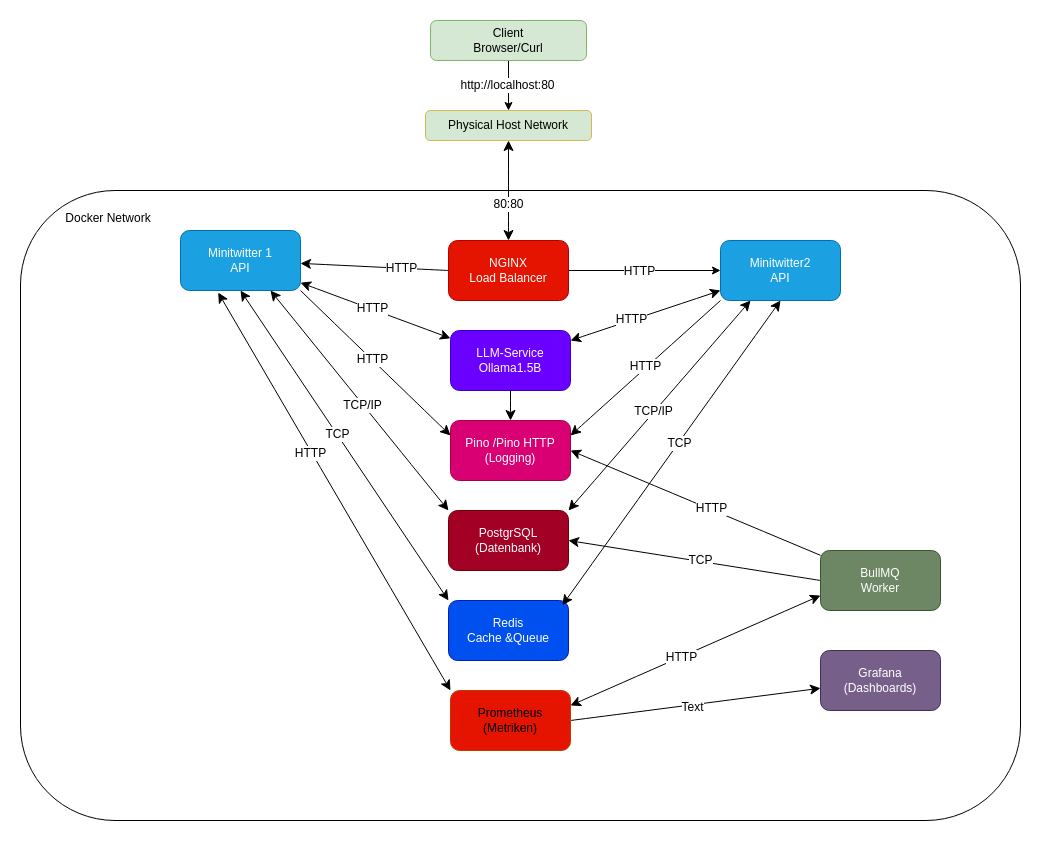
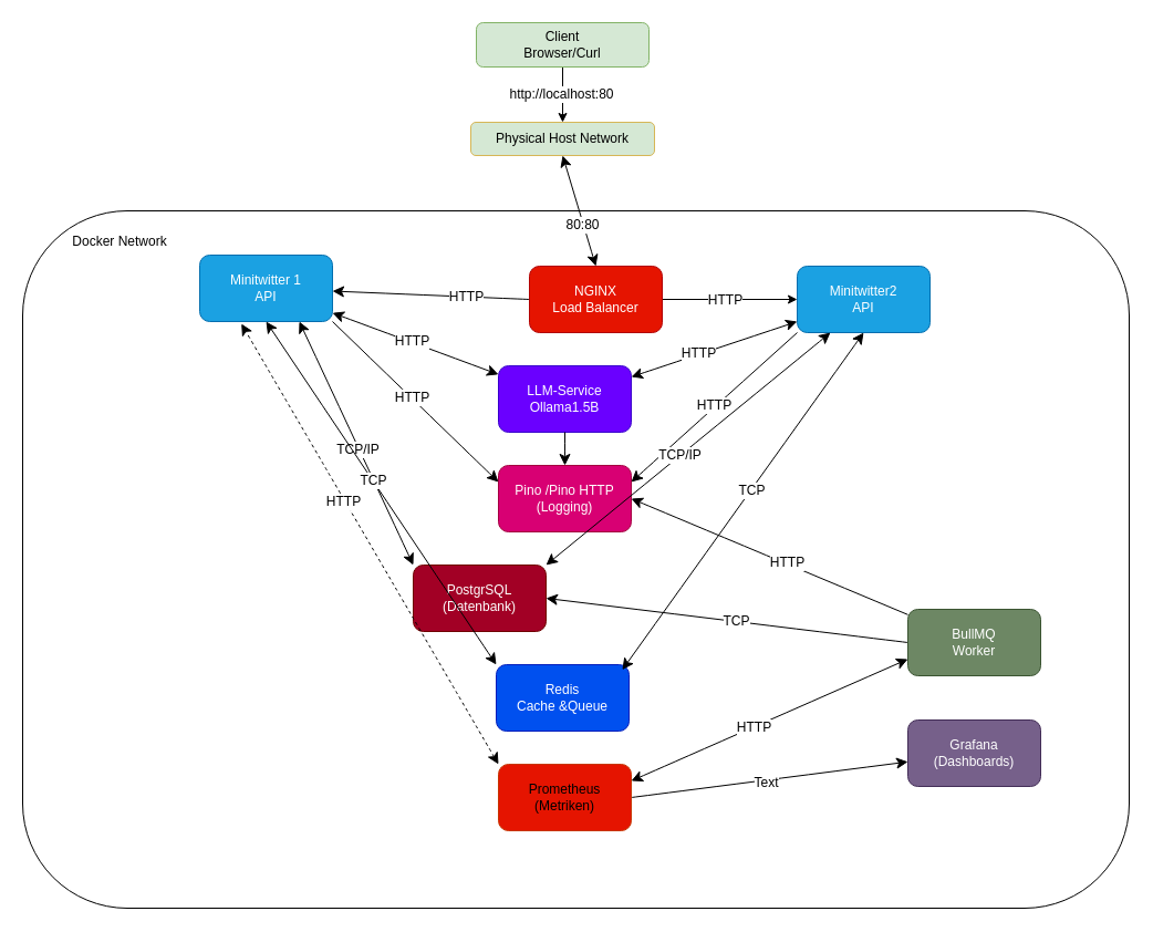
  <mxCell id="0" />
  <mxCell id="1" parent="0" />
  <mxCell id="2" value="&amp;nbsp; &amp;nbsp; &amp;nbsp; &amp;nbsp; &amp;nbsp; &amp;nbsp; &amp;nbsp; &amp;nbsp; &amp;nbsp; &amp;nbsp; &amp;nbsp;&amp;nbsp;&lt;div&gt;&amp;nbsp; &amp;nbsp; &amp;nbsp; &amp;nbsp; &amp;nbsp; &amp;nbsp; &amp;nbsp;Docker Network&lt;/div&gt;" style="rounded=1;whiteSpace=wrap;html=1;verticalAlign=top;align=left;" parent="1" vertex="1"><mxGeometry x="20" y="190" width="1000" height="630" as="geometry" /></mxCell>
  <mxCell id="3" style="edgeStyle=orthogonalEdgeStyle;rounded=0;orthogonalLoop=1;jettySize=auto;html=1;exitX=0.5;exitY=1;exitDx=0;exitDy=0;" parent="1" source="5" target="6" edge="1"><mxGeometry relative="1" as="geometry" /></mxCell>
  <mxCell id="4" value="http://localhost:80" style="edgeLabel;html=1;align=center;verticalAlign=middle;resizable=0;points=[];fontSize=12;" vertex="1" connectable="0" parent="3"><mxGeometry x="-0.047" y="-2" relative="1" as="geometry"><mxPoint as="offset" /></mxGeometry></mxCell>
  <mxCell id="5" value="Client&lt;div&gt;Browser/Curl&lt;/div&gt;" style="rounded=1;whiteSpace=wrap;html=1;fillColor=#d5e8d4;strokeColor=#82b366;" parent="1" vertex="1"><mxGeometry x="430" y="20" width="156" height="40" as="geometry" /></mxCell>
  <mxCell id="6" value="Physical Host Network" style="rounded=1;whiteSpace=wrap;html=1;fillColor=#d5e8d4;strokeColor=#d6b656;" parent="1" vertex="1"><mxGeometry x="425" y="110" width="166" height="30" as="geometry" /></mxCell>
  <mxCell id="7" style="edgeStyle=orthogonalEdgeStyle;rounded=0;orthogonalLoop=1;jettySize=auto;html=1;exitX=1;exitY=0.5;exitDx=0;exitDy=0;" parent="1" source="11" target="13" edge="1"><mxGeometry relative="1" as="geometry" /></mxCell>
  <mxCell id="8" value="HTTP" style="edgeLabel;html=1;align=center;verticalAlign=middle;resizable=0;points=[];fontSize=12;" vertex="1" connectable="0" parent="7"><mxGeometry x="-0.085" relative="1" as="geometry"><mxPoint as="offset" /></mxGeometry></mxCell>
  <mxCell id="9" style="edgeStyle=none;curved=1;rounded=0;orthogonalLoop=1;jettySize=auto;html=1;exitX=0;exitY=0.5;exitDx=0;exitDy=0;fontSize=12;startSize=8;endSize=8;" edge="1" parent="1" source="11" target="12"><mxGeometry relative="1" as="geometry" /></mxCell>
  <mxCell id="10" value="HTTP" style="edgeLabel;html=1;align=center;verticalAlign=middle;resizable=0;points=[];fontSize=12;" vertex="1" connectable="0" parent="9"><mxGeometry x="-0.347" relative="1" as="geometry"><mxPoint as="offset" /></mxGeometry></mxCell>
- <mxCell id="11" value="NGINX&lt;div&gt;Load Balancer&lt;/div&gt;" style="rounded=1;whiteSpace=wrap;html=1;fillColor=#e51400;strokeColor=#B20000;fontColor=#ffffff;" parent="1" vertex="1"><mxGeometry x="448" y="240" width="120" height="60" as="geometry" /></mxCell>
+ <mxCell id="11" value="NGINX&lt;div&gt;Load Balancer&lt;/div&gt;" style="rounded=1;whiteSpace=wrap;html=1;fillColor=#e51400;strokeColor=#B20000;fontColor=#ffffff;" parent="1" vertex="1"><mxGeometry x="478" y="240" width="120" height="60" as="geometry" /></mxCell>
  <mxCell id="12" value="Minitwitter 1&lt;br&gt;API" style="rounded=1;whiteSpace=wrap;html=1;fillColor=#1ba1e2;strokeColor=#006EAF;fontColor=#ffffff;" parent="1" vertex="1"><mxGeometry x="180" y="230" width="120" height="60" as="geometry" /></mxCell>
  <mxCell id="13" value="Minitwitter2&lt;br&gt;API" style="rounded=1;whiteSpace=wrap;html=1;fillColor=#1ba1e2;strokeColor=#006EAF;fontColor=#ffffff;" parent="1" vertex="1"><mxGeometry x="720" y="240" width="120" height="60" as="geometry" /></mxCell>
  <mxCell id="14" style="edgeStyle=none;curved=1;rounded=0;orthogonalLoop=1;jettySize=auto;html=1;exitX=1;exitY=0.5;exitDx=0;exitDy=0;entryX=0;entryY=0.5;entryDx=0;entryDy=0;fontSize=12;startSize=8;endSize=8;strokeColor=none;" edge="1" parent="1" source="15" target="29"><mxGeometry relative="1" as="geometry" /></mxCell>
  <mxCell id="15" value="LLM-Service&lt;div&gt;Ollama1.5B&lt;/div&gt;" style="rounded=1;whiteSpace=wrap;html=1;fillColor=#6a00ff;strokeColor=#3700CC;fontColor=#ffffff;" parent="1" vertex="1"><mxGeometry x="450" y="330" width="120" height="60" as="geometry" /></mxCell>
  <mxCell id="16" value="Redis&lt;div&gt;Cache &amp;amp;Queue&lt;/div&gt;" style="rounded=1;whiteSpace=wrap;html=1;fillColor=#0050ef;fontColor=#ffffff;strokeColor=#001DBC;" parent="1" vertex="1"><mxGeometry x="448" y="600" width="120" height="60" as="geometry" /></mxCell>
  <mxCell id="17" style="edgeStyle=none;curved=1;rounded=0;orthogonalLoop=1;jettySize=auto;html=1;exitX=1;exitY=0.5;exitDx=0;exitDy=0;fontSize=12;startSize=8;endSize=8;" edge="1" parent="1" source="19" target="20"><mxGeometry relative="1" as="geometry" /></mxCell>
  <mxCell id="18" value="Text" style="edgeLabel;html=1;align=center;verticalAlign=middle;resizable=0;points=[];fontSize=12;" vertex="1" connectable="0" parent="17"><mxGeometry x="-0.031" y="-2" relative="1" as="geometry"><mxPoint as="offset" /></mxGeometry></mxCell>
  <mxCell id="19" value="Prometheus&lt;br&gt;(Metriken)" style="rounded=1;whiteSpace=wrap;html=1;fillColor=#e51400;strokeColor=#C73500;fontColor=#000000;" parent="1" vertex="1"><mxGeometry x="450" y="690" width="120" height="60" as="geometry" /></mxCell>
  <mxCell id="20" value="Grafana&lt;div&gt;(Dashboards)&lt;/div&gt;" style="rounded=1;whiteSpace=wrap;html=1;fillColor=#76608a;fontColor=#ffffff;strokeColor=#432D57;" parent="1" vertex="1"><mxGeometry x="820" y="650" width="120" height="60" as="geometry" /></mxCell>
  <mxCell id="21" style="edgeStyle=none;curved=1;rounded=0;orthogonalLoop=1;jettySize=auto;html=1;exitX=0;exitY=0.5;exitDx=0;exitDy=0;entryX=1;entryY=0.5;entryDx=0;entryDy=0;fontSize=12;startSize=8;endSize=8;strokeColor=none;" edge="1" parent="1" source="29" target="15"><mxGeometry relative="1" as="geometry" /></mxCell>
  <mxCell id="22" style="edgeStyle=none;curved=1;rounded=0;orthogonalLoop=1;jettySize=auto;html=1;exitX=1;exitY=0.5;exitDx=0;exitDy=0;fontSize=12;startSize=8;endSize=8;startArrow=classic;startFill=1;endArrow=none;" edge="1" parent="1" source="29" target="33"><mxGeometry relative="1" as="geometry" /></mxCell>
  <mxCell id="23" value="HTTP" style="edgeLabel;html=1;align=center;verticalAlign=middle;resizable=0;points=[];fontSize=12;" vertex="1" connectable="0" parent="22"><mxGeometry x="0.12" y="1" relative="1" as="geometry"><mxPoint as="offset" /></mxGeometry></mxCell>
  <mxCell id="24" style="edgeStyle=none;curved=1;rounded=0;orthogonalLoop=1;jettySize=auto;html=1;entryX=0.5;entryY=1;entryDx=0;entryDy=0;fontSize=12;startSize=8;endSize=8;startArrow=classic;startFill=1;endArrow=none;" edge="1" parent="1" source="29" target="15"><mxGeometry relative="1" as="geometry" /></mxCell>
  <mxCell id="25" style="edgeStyle=none;curved=1;rounded=0;orthogonalLoop=1;jettySize=auto;html=1;exitX=1;exitY=0.25;exitDx=0;exitDy=0;entryX=0;entryY=1;entryDx=0;entryDy=0;fontSize=12;startSize=8;endSize=8;startArrow=classic;startFill=1;endArrow=none;" edge="1" parent="1" source="29" target="13"><mxGeometry relative="1" as="geometry" /></mxCell>
  <mxCell id="26" value="HTTP" style="edgeLabel;html=1;align=center;verticalAlign=middle;resizable=0;points=[];fontSize=12;" vertex="1" connectable="0" parent="25"><mxGeometry x="0.013" y="2" relative="1" as="geometry"><mxPoint as="offset" /></mxGeometry></mxCell>
  <mxCell id="27" style="edgeStyle=none;curved=1;rounded=0;orthogonalLoop=1;jettySize=auto;html=1;exitX=0;exitY=0.25;exitDx=0;exitDy=0;entryX=1;entryY=1;entryDx=0;entryDy=0;fontSize=12;startSize=8;endSize=8;startArrow=classic;startFill=1;endArrow=none;" edge="1" parent="1" source="29" target="12"><mxGeometry relative="1" as="geometry" /></mxCell>
  <mxCell id="28" value="HTTP" style="edgeLabel;html=1;align=center;verticalAlign=middle;resizable=0;points=[];fontSize=12;" vertex="1" connectable="0" parent="27"><mxGeometry x="0.053" y="-1" relative="1" as="geometry"><mxPoint y="1" as="offset" /></mxGeometry></mxCell>
  <mxCell id="29" value="Pino /Pino HTTP&lt;div&gt;(Logging)&lt;/div&gt;" style="rounded=1;whiteSpace=wrap;html=1;fillColor=#d80073;strokeColor=#A50040;fontColor=#ffffff;" parent="1" vertex="1"><mxGeometry x="450" y="420" width="120" height="60" as="geometry" /></mxCell>
- <mxCell id="30" value="PostgrSQL&lt;br&gt;(Datenbank)" style="rounded=1;whiteSpace=wrap;html=1;fillColor=#a20025;fontColor=#ffffff;strokeColor=#6F0000;" parent="1" vertex="1"><mxGeometry x="448" y="510" width="120" height="60" as="geometry" /></mxCell>
+ <mxCell id="30" value="PostgrSQL&lt;br&gt;(Datenbank)" style="rounded=1;whiteSpace=wrap;html=1;fillColor=#a20025;fontColor=#ffffff;strokeColor=#6F0000;" parent="1" vertex="1"><mxGeometry x="373" y="510" width="120" height="60" as="geometry" /></mxCell>
  <mxCell id="31" style="edgeStyle=none;curved=1;rounded=0;orthogonalLoop=1;jettySize=auto;html=1;exitX=0;exitY=0.5;exitDx=0;exitDy=0;fontSize=12;startSize=8;endSize=8;entryX=1;entryY=0.5;entryDx=0;entryDy=0;" edge="1" parent="1" source="33" target="30"><mxGeometry relative="1" as="geometry" /></mxCell>
  <mxCell id="32" value="TCP" style="edgeLabel;html=1;align=center;verticalAlign=middle;resizable=0;points=[];fontSize=12;" vertex="1" connectable="0" parent="31"><mxGeometry x="-0.051" y="5" relative="1" as="geometry"><mxPoint y="-6" as="offset" /></mxGeometry></mxCell>
  <mxCell id="33" value="BullMQ&lt;div&gt;Worker&lt;/div&gt;" style="rounded=1;whiteSpace=wrap;html=1;fillColor=#6d8764;fontColor=#ffffff;strokeColor=#3A5431;" parent="1" vertex="1"><mxGeometry x="820" y="550" width="120" height="60" as="geometry" /></mxCell>
  <mxCell id="34" value="" style="endArrow=classic;startArrow=classic;html=1;rounded=0;fontSize=12;startSize=8;endSize=8;curved=1;entryX=0.5;entryY=1;entryDx=0;entryDy=0;exitX=0.5;exitY=0;exitDx=0;exitDy=0;" edge="1" parent="1" source="11" target="6"><mxGeometry width="50" height="50" relative="1" as="geometry"><mxPoint x="500" y="210" as="sourcePoint" /><mxPoint x="550" y="160" as="targetPoint" /></mxGeometry></mxCell>
  <mxCell id="35" value="80:80" style="edgeLabel;html=1;align=center;verticalAlign=middle;resizable=0;points=[];fontSize=12;" vertex="1" connectable="0" parent="34"><mxGeometry x="-0.253" y="1" relative="1" as="geometry"><mxPoint as="offset" /></mxGeometry></mxCell>
  <mxCell id="36" value="" style="endArrow=classic;startArrow=classic;html=1;rounded=0;fontSize=12;startSize=8;endSize=8;curved=1;" edge="1" parent="1" source="15" target="13"><mxGeometry width="50" height="50" relative="1" as="geometry"><mxPoint x="568" y="380" as="sourcePoint" /><mxPoint x="753.04" y="227.6" as="targetPoint" /></mxGeometry></mxCell>
  <mxCell id="37" value="HTTP" style="edgeLabel;html=1;align=center;verticalAlign=middle;resizable=0;points=[];fontSize=12;" vertex="1" connectable="0" parent="36"><mxGeometry x="-0.189" y="1" relative="1" as="geometry"><mxPoint as="offset" /></mxGeometry></mxCell>
  <mxCell id="38" value="" style="endArrow=classic;startArrow=classic;html=1;rounded=0;fontSize=12;startSize=8;endSize=8;curved=1;exitX=0;exitY=0;exitDx=0;exitDy=0;entryX=0.75;entryY=1;entryDx=0;entryDy=0;" edge="1" parent="1" source="30" target="12"><mxGeometry width="50" height="50" relative="1" as="geometry"><mxPoint x="448" y="454.01" as="sourcePoint" /><mxPoint x="230.04" y="305.99" as="targetPoint" /></mxGeometry></mxCell>
  <mxCell id="39" value="TCP/IP" style="edgeLabel;html=1;align=center;verticalAlign=middle;resizable=0;points=[];fontSize=12;" vertex="1" connectable="0" parent="38"><mxGeometry x="-0.041" y="1" relative="1" as="geometry"><mxPoint as="offset" /></mxGeometry></mxCell>
  <mxCell id="40" value="" style="endArrow=classic;startArrow=classic;html=1;rounded=0;fontSize=12;startSize=8;endSize=8;curved=1;entryX=1;entryY=0;entryDx=0;entryDy=0;" edge="1" parent="1" target="30"><mxGeometry width="50" height="50" relative="1" as="geometry"><mxPoint x="750" y="300" as="sourcePoint" /><mxPoint x="568" y="453.98" as="targetPoint" /></mxGeometry></mxCell>
  <mxCell id="41" value="TCP/IP" style="edgeLabel;html=1;align=center;verticalAlign=middle;resizable=0;points=[];fontSize=12;" vertex="1" connectable="0" parent="40"><mxGeometry x="0.061" y="-1" relative="1" as="geometry"><mxPoint as="offset" /></mxGeometry></mxCell>
  <mxCell id="42" value="" style="endArrow=classic;startArrow=classic;html=1;rounded=0;fontSize=12;startSize=8;endSize=8;curved=1;" edge="1" parent="1" source="12" target="15"><mxGeometry width="50" height="50" relative="1" as="geometry"><mxPoint x="350" y="380" as="sourcePoint" /><mxPoint x="400" y="330" as="targetPoint" /></mxGeometry></mxCell>
  <mxCell id="43" value="HTTP" style="edgeLabel;html=1;align=center;verticalAlign=middle;resizable=0;points=[];fontSize=12;" vertex="1" connectable="0" parent="42"><mxGeometry x="-0.054" y="1" relative="1" as="geometry"><mxPoint as="offset" /></mxGeometry></mxCell>
  <mxCell id="44" value="" style="endArrow=classic;startArrow=classic;html=1;rounded=0;fontSize=12;startSize=8;endSize=8;curved=1;exitX=0.5;exitY=1;exitDx=0;exitDy=0;entryX=0.949;entryY=0.078;entryDx=0;entryDy=0;entryPerimeter=0;" edge="1" parent="1" source="13" target="16"><mxGeometry width="50" height="50" relative="1" as="geometry"><mxPoint x="480" y="430" as="sourcePoint" /><mxPoint x="530" y="380" as="targetPoint" /></mxGeometry></mxCell>
  <mxCell id="45" value="TCP" style="edgeLabel;html=1;align=center;verticalAlign=middle;resizable=0;points=[];fontSize=12;" vertex="1" connectable="0" parent="44"><mxGeometry x="-0.065" y="1" relative="1" as="geometry"><mxPoint as="offset" /></mxGeometry></mxCell>
  <mxCell id="46" value="" style="endArrow=classic;startArrow=classic;html=1;rounded=0;fontSize=12;startSize=8;endSize=8;curved=1;exitX=0;exitY=0;exitDx=0;exitDy=0;entryX=0.5;entryY=1;entryDx=0;entryDy=0;" edge="1" parent="1" source="16" target="12"><mxGeometry width="50" height="50" relative="1" as="geometry"><mxPoint x="480" y="430" as="sourcePoint" /><mxPoint x="530" y="380" as="targetPoint" /></mxGeometry></mxCell>
  <mxCell id="47" value="TCP" style="edgeLabel;html=1;align=center;verticalAlign=middle;resizable=0;points=[];fontSize=12;" vertex="1" connectable="0" parent="46"><mxGeometry x="0.069" relative="1" as="geometry"><mxPoint as="offset" /></mxGeometry></mxCell>
- <mxCell id="48" value="" style="endArrow=classic;startArrow=classic;html=1;rounded=0;fontSize=12;startSize=8;endSize=8;curved=1;exitX=0;exitY=0;exitDx=0;exitDy=0;entryX=0.314;entryY=1.034;entryDx=0;entryDy=0;entryPerimeter=0;" edge="1" parent="1" source="19" target="12"><mxGeometry width="50" height="50" relative="1" as="geometry"><mxPoint x="480" y="430" as="sourcePoint" /><mxPoint x="530" y="380" as="targetPoint" /></mxGeometry></mxCell>
+ <mxCell id="48" value="" style="endArrow=classic;startArrow=classic;html=1;rounded=0;fontSize=12;startSize=8;endSize=8;curved=1;exitX=0;exitY=0;exitDx=0;exitDy=0;entryX=0.314;entryY=1.034;entryDx=0;entryDy=0;entryPerimeter=0;dashed=1;" edge="1" parent="1" source="19" target="12"><mxGeometry width="50" height="50" relative="1" as="geometry"><mxPoint x="480" y="430" as="sourcePoint" /><mxPoint x="530" y="380" as="targetPoint" /></mxGeometry></mxCell>
  <mxCell id="49" value="HTTP" style="edgeLabel;html=1;align=center;verticalAlign=middle;resizable=0;points=[];fontSize=12;" vertex="1" connectable="0" parent="48"><mxGeometry x="0.197" y="1" relative="1" as="geometry"><mxPoint as="offset" /></mxGeometry></mxCell>
  <mxCell id="50" value="" style="endArrow=classic;startArrow=classic;html=1;rounded=0;fontSize=12;startSize=8;endSize=8;curved=1;exitX=1;exitY=0.25;exitDx=0;exitDy=0;entryX=0;entryY=0.75;entryDx=0;entryDy=0;" edge="1" parent="1" source="19" target="33"><mxGeometry width="50" height="50" relative="1" as="geometry"><mxPoint x="568" y="665" as="sourcePoint" /><mxPoint x="820" y="580" as="targetPoint" /></mxGeometry></mxCell>
  <mxCell id="51" value="HTTP" style="edgeLabel;html=1;align=center;verticalAlign=middle;resizable=0;points=[];fontSize=12;" vertex="1" connectable="0" parent="50"><mxGeometry x="-0.115" relative="1" as="geometry"><mxPoint as="offset" /></mxGeometry></mxCell>
